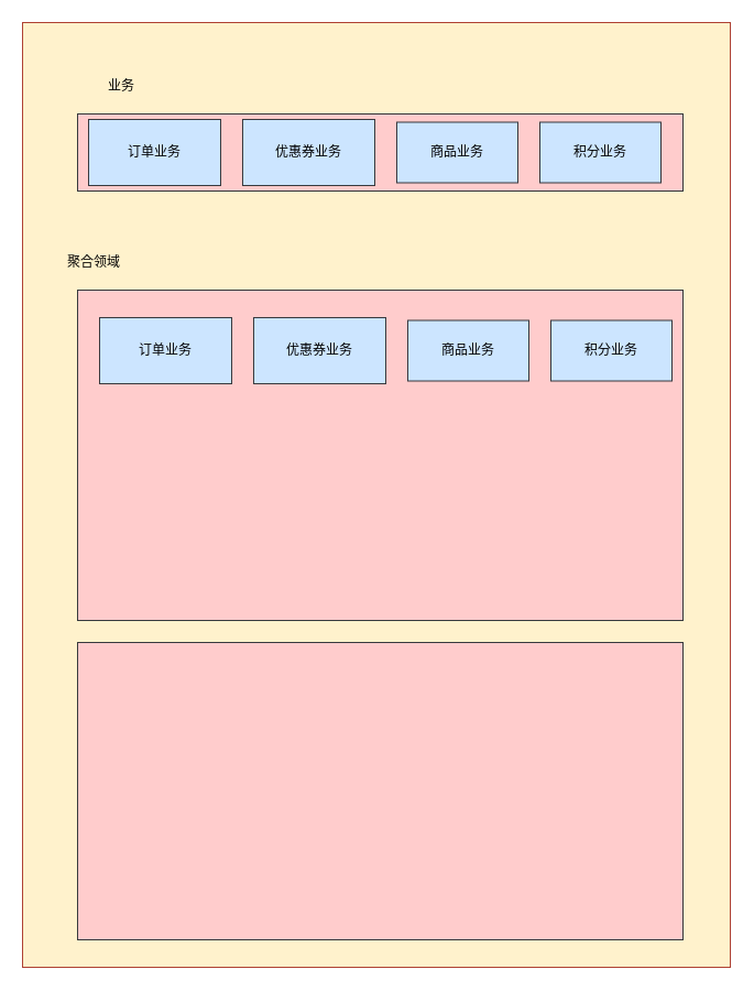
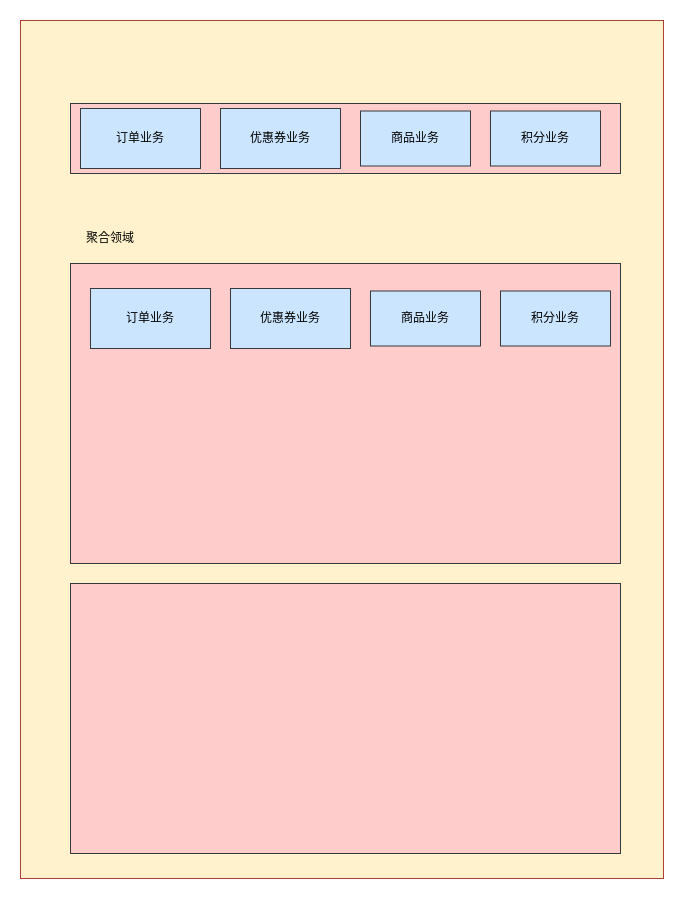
  <mxCell id="0" />
  <mxCell id="1" parent="0" />
  <mxCell id="2" value="" style="whiteSpace=wrap;html=1;aspect=fixed;fillColor=#FFF2CC;strokeColor=#ae4132;" vertex="1" parent="1"><mxGeometry x="20" y="20" width="643" height="858" as="geometry" /></mxCell>
  <mxCell id="3" value="" style="rounded=0;whiteSpace=wrap;html=1;fillColor=#ffcccc;strokeColor=#36393d;" vertex="1" parent="1"><mxGeometry x="70" y="103" width="550" height="70" as="geometry" /></mxCell>
  <mxCell id="4" value="订单业务" style="rounded=0;whiteSpace=wrap;html=1;fillColor=#cce5ff;strokeColor=#36393d;" vertex="1" parent="1"><mxGeometry x="80" y="108" width="120" height="60" as="geometry" /></mxCell>
  <mxCell id="5" value="优惠券业务" style="rounded=0;whiteSpace=wrap;html=1;fillColor=#cce5ff;strokeColor=#36393d;" vertex="1" parent="1"><mxGeometry x="220" y="108" width="120" height="60" as="geometry" /></mxCell>
  <mxCell id="6" value="商品业务" style="rounded=0;whiteSpace=wrap;html=1;fillColor=#cce5ff;strokeColor=#36393d;" vertex="1" parent="1"><mxGeometry x="360" y="110.5" width="110" height="55" as="geometry" /></mxCell>
  <mxCell id="7" value="积分业务" style="rounded=0;whiteSpace=wrap;html=1;fillColor=#cce5ff;strokeColor=#36393d;" vertex="1" parent="1"><mxGeometry x="490" y="110.5" width="110" height="55" as="geometry" /></mxCell>
- <mxCell id="8" value="业务" style="text;html=1;align=center;verticalAlign=middle;whiteSpace=wrap;rounded=0;" vertex="1" parent="1"><mxGeometry x="80" y="63" width="60" height="30" as="geometry" /></mxCell>
  <mxCell id="9" value="" style="rounded=0;whiteSpace=wrap;html=1;fillColor=#ffcccc;strokeColor=#36393d;" vertex="1" parent="1"><mxGeometry x="70" y="263" width="550" height="300" as="geometry" /></mxCell>
  <mxCell id="10" value="订单业务" style="rounded=0;whiteSpace=wrap;html=1;fillColor=#cce5ff;strokeColor=#36393d;" vertex="1" parent="1"><mxGeometry x="90" y="288" width="120" height="60" as="geometry" /></mxCell>
  <mxCell id="11" value="优惠券业务" style="rounded=0;whiteSpace=wrap;html=1;fillColor=#cce5ff;strokeColor=#36393d;" vertex="1" parent="1"><mxGeometry x="230" y="288" width="120" height="60" as="geometry" /></mxCell>
  <mxCell id="12" value="商品业务" style="rounded=0;whiteSpace=wrap;html=1;fillColor=#cce5ff;strokeColor=#36393d;" vertex="1" parent="1"><mxGeometry x="370" y="290.5" width="110" height="55" as="geometry" /></mxCell>
  <mxCell id="13" value="积分业务" style="rounded=0;whiteSpace=wrap;html=1;fillColor=#cce5ff;strokeColor=#36393d;" vertex="1" parent="1"><mxGeometry x="500" y="290.5" width="110" height="55" as="geometry" /></mxCell>
- <mxCell id="14" value="聚合领域" style="text;html=1;align=center;verticalAlign=middle;whiteSpace=wrap;rounded=0;" vertex="1" parent="1"><mxGeometry x="55" y="223" width="60" height="30" as="geometry" /></mxCell>
+ <mxCell id="14" value="聚合领域" style="text;html=1;align=center;verticalAlign=middle;whiteSpace=wrap;rounded=0;" vertex="1" parent="1"><mxGeometry x="80" y="223" width="60" height="30" as="geometry" /></mxCell>
  <mxCell id="15" value="" style="rounded=0;whiteSpace=wrap;html=1;fillColor=#ffcccc;strokeColor=#36393d;" vertex="1" parent="1"><mxGeometry x="70" y="583" width="550" height="270" as="geometry" /></mxCell>
